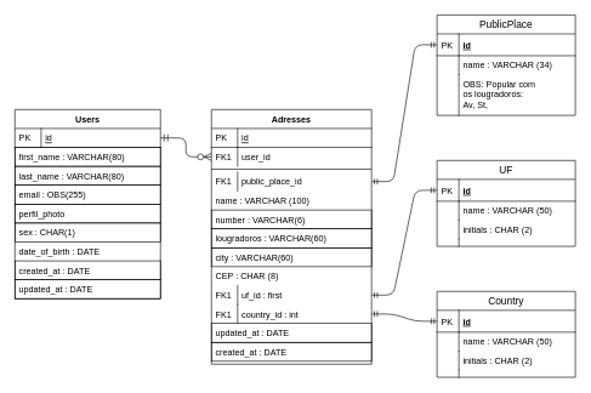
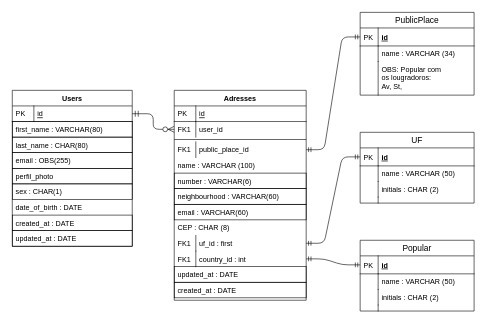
  <mxCell id="0" />
  <mxCell id="1" parent="0" />
  <mxCell id="2" value="" style="edgeStyle=orthogonalEdgeStyle;endArrow=ERzeroToMany;startArrow=ERmandOne;shadow=0;strokeWidth=1;endSize=8;startSize=8;" parent="1" source="51" target="34" edge="1"><mxGeometry width="100" height="100" relative="1" as="geometry"><mxPoint x="310" y="370" as="sourcePoint" /><mxPoint x="300" y="160" as="targetPoint" /></mxGeometry></mxCell>
  <mxCell id="3" value="" style="edgeStyle=entityRelationEdgeStyle;fontSize=12;html=1;endArrow=ERmandOne;startArrow=ERmandOne;exitX=1;exitY=0.5;exitDx=0;exitDy=0;entryX=0;entryY=0.5;entryDx=0;entryDy=0;" edge="1" parent="1" source="44" target="14"><mxGeometry width="100" height="100" relative="1" as="geometry"><mxPoint x="580" y="400" as="sourcePoint" /><mxPoint x="620" y="355" as="targetPoint" /></mxGeometry></mxCell>
  <mxCell id="4" value="" style="edgeStyle=entityRelationEdgeStyle;fontSize=12;html=1;endArrow=ERmandOne;startArrow=ERmandOne;entryX=0;entryY=0.5;entryDx=0;entryDy=0;" edge="1" parent="1" source="37" target="7"><mxGeometry width="100" height="100" relative="1" as="geometry"><mxPoint x="560" y="215" as="sourcePoint" /><mxPoint x="700" y="160" as="targetPoint" /></mxGeometry></mxCell>
  <mxCell id="5" value="" style="edgeStyle=entityRelationEdgeStyle;fontSize=12;html=1;endArrow=ERmandOne;startArrow=ERmandOne;exitX=1;exitY=0.5;exitDx=0;exitDy=0;entryX=0;entryY=0.5;entryDx=0;entryDy=0;" edge="1" parent="1" source="46" target="23"><mxGeometry width="100" height="100" relative="1" as="geometry"><mxPoint x="500" y="520" as="sourcePoint" /><mxPoint x="616" y="520" as="targetPoint" /></mxGeometry></mxCell>
  <mxCell id="6" value="PublicPlace" style="swimlane;fontStyle=0;childLayout=stackLayout;horizontal=1;startSize=26;horizontalStack=0;resizeParent=1;resizeParentMax=0;resizeLast=0;collapsible=1;marginBottom=0;align=center;fontSize=14;strokeColor=#000000;strokeWidth=1;" vertex="1" parent="1"><mxGeometry x="600" y="20" width="190" height="138" as="geometry"><mxRectangle x="630" y="40" width="120" height="26" as="alternateBounds" /></mxGeometry></mxCell>
  <mxCell id="7" value="id" style="shape=partialRectangle;top=0;left=0;right=0;bottom=1;align=left;verticalAlign=middle;fillColor=none;spacingLeft=34;spacingRight=4;overflow=hidden;rotatable=0;points=[[0,0.5],[1,0.5]];portConstraint=eastwest;dropTarget=0;fontStyle=5;fontSize=12;" vertex="1" parent="6"><mxGeometry y="26" width="190" height="30" as="geometry" /></mxCell>
  <mxCell id="8" value="PK" style="shape=partialRectangle;top=0;left=0;bottom=0;fillColor=none;align=left;verticalAlign=middle;spacingLeft=4;spacingRight=4;overflow=hidden;rotatable=0;points=[];portConstraint=eastwest;part=1;fontSize=12;" vertex="1" connectable="0" parent="7"><mxGeometry width="30" height="30" as="geometry" /></mxCell>
  <mxCell id="9" value="name : VARCHAR (34)" style="shape=partialRectangle;top=0;left=0;right=0;bottom=0;align=left;verticalAlign=top;fillColor=none;spacingLeft=34;spacingRight=4;overflow=hidden;rotatable=0;points=[[0,0.5],[1,0.5]];portConstraint=eastwest;dropTarget=0;fontSize=12;" vertex="1" parent="6"><mxGeometry y="56" width="190" height="26" as="geometry" /></mxCell>
  <mxCell id="10" value="" style="shape=partialRectangle;top=0;left=0;bottom=0;fillColor=none;align=left;verticalAlign=top;spacingLeft=4;spacingRight=4;overflow=hidden;rotatable=0;points=[];portConstraint=eastwest;part=1;fontSize=12;" vertex="1" connectable="0" parent="9"><mxGeometry width="30" height="26" as="geometry" /></mxCell>
  <mxCell id="11" value="OBS: Popular com&#10;os lougradoros:&#10;Av, St, &#10;" style="shape=partialRectangle;top=0;left=0;right=0;bottom=0;align=left;verticalAlign=top;fillColor=none;spacingLeft=34;spacingRight=4;overflow=hidden;rotatable=0;points=[[0,0.5],[1,0.5]];portConstraint=eastwest;dropTarget=0;fontSize=12;" vertex="1" parent="6"><mxGeometry y="82" width="190" height="56" as="geometry" /></mxCell>
  <mxCell id="12" value="" style="shape=partialRectangle;top=0;left=0;bottom=0;fillColor=none;align=left;verticalAlign=top;spacingLeft=4;spacingRight=4;overflow=hidden;rotatable=0;points=[];portConstraint=eastwest;part=1;fontSize=12;" vertex="1" connectable="0" parent="11"><mxGeometry width="30" height="56" as="geometry" /></mxCell>
  <mxCell id="13" value="UF" style="swimlane;fontStyle=0;childLayout=stackLayout;horizontal=1;startSize=26;horizontalStack=0;resizeParent=1;resizeParentMax=0;resizeLast=0;collapsible=1;marginBottom=0;align=center;fontSize=14;strokeColor=#000000;strokeWidth=1;" vertex="1" parent="1"><mxGeometry x="600" y="220" width="190" height="118" as="geometry"><mxRectangle x="630" y="240" width="50" height="26" as="alternateBounds" /></mxGeometry></mxCell>
  <mxCell id="14" value="id" style="shape=partialRectangle;top=0;left=0;right=0;bottom=1;align=left;verticalAlign=middle;fillColor=none;spacingLeft=34;spacingRight=4;overflow=hidden;rotatable=0;points=[[0,0.5],[1,0.5]];portConstraint=eastwest;dropTarget=0;fontStyle=5;fontSize=12;" vertex="1" parent="13"><mxGeometry y="26" width="190" height="30" as="geometry" /></mxCell>
  <mxCell id="15" value="PK" style="shape=partialRectangle;top=0;left=0;bottom=0;fillColor=none;align=left;verticalAlign=middle;spacingLeft=4;spacingRight=4;overflow=hidden;rotatable=0;points=[];portConstraint=eastwest;part=1;fontSize=12;" vertex="1" connectable="0" parent="14"><mxGeometry width="30" height="30" as="geometry" /></mxCell>
  <mxCell id="16" value="name : VARCHAR (50)" style="shape=partialRectangle;top=0;left=0;right=0;bottom=0;align=left;verticalAlign=top;fillColor=none;spacingLeft=34;spacingRight=4;overflow=hidden;rotatable=0;points=[[0,0.5],[1,0.5]];portConstraint=eastwest;dropTarget=0;fontSize=12;strokeColor=#000000;" vertex="1" parent="13"><mxGeometry y="56" width="190" height="26" as="geometry" /></mxCell>
  <mxCell id="17" value="" style="shape=partialRectangle;top=0;left=0;bottom=0;fillColor=none;align=left;verticalAlign=top;spacingLeft=4;spacingRight=4;overflow=hidden;rotatable=0;points=[];portConstraint=eastwest;part=1;fontSize=12;" vertex="1" connectable="0" parent="16"><mxGeometry width="30" height="26" as="geometry" /></mxCell>
  <mxCell id="18" value="initials : CHAR (2)" style="shape=partialRectangle;top=0;left=0;right=0;bottom=0;align=left;verticalAlign=top;fillColor=none;spacingLeft=34;spacingRight=4;overflow=hidden;rotatable=0;points=[[0,0.5],[1,0.5]];portConstraint=eastwest;dropTarget=0;fontSize=12;strokeColor=#000000;" vertex="1" parent="13"><mxGeometry y="82" width="190" height="26" as="geometry" /></mxCell>
  <mxCell id="19" value="" style="shape=partialRectangle;top=0;left=0;bottom=0;fillColor=none;align=left;verticalAlign=top;spacingLeft=4;spacingRight=4;overflow=hidden;rotatable=0;points=[];portConstraint=eastwest;part=1;fontSize=12;" vertex="1" connectable="0" parent="18"><mxGeometry width="30" height="26" as="geometry" /></mxCell>
  <mxCell id="20" value="" style="shape=partialRectangle;top=0;left=0;right=0;bottom=0;align=left;verticalAlign=top;fillColor=none;spacingLeft=34;spacingRight=4;overflow=hidden;rotatable=0;points=[[0,0.5],[1,0.5]];portConstraint=eastwest;dropTarget=0;fontSize=12;" vertex="1" parent="13"><mxGeometry y="108" width="190" height="10" as="geometry" /></mxCell>
  <mxCell id="21" value="" style="shape=partialRectangle;top=0;left=0;bottom=0;fillColor=none;align=left;verticalAlign=top;spacingLeft=4;spacingRight=4;overflow=hidden;rotatable=0;points=[];portConstraint=eastwest;part=1;fontSize=12;" vertex="1" connectable="0" parent="20"><mxGeometry width="30" height="10" as="geometry" /></mxCell>
- <mxCell id="22" value="Country" style="swimlane;fontStyle=0;childLayout=stackLayout;horizontal=1;startSize=26;horizontalStack=0;resizeParent=1;resizeParentMax=0;resizeLast=0;collapsible=1;marginBottom=0;align=center;fontSize=14;strokeColor=#000000;strokeWidth=1;" vertex="1" parent="1"><mxGeometry x="600" y="400" width="190" height="118" as="geometry"><mxRectangle x="630" y="440" width="90" height="26" as="alternateBounds" /></mxGeometry></mxCell>
+ <mxCell id="22" value="Popular" style="swimlane;fontStyle=0;childLayout=stackLayout;horizontal=1;startSize=26;horizontalStack=0;resizeParent=1;resizeParentMax=0;resizeLast=0;collapsible=1;marginBottom=0;align=center;fontSize=14;strokeColor=#000000;strokeWidth=1;" vertex="1" parent="1"><mxGeometry x="600" y="400" width="190" height="118" as="geometry"><mxRectangle x="630" y="440" width="90" height="26" as="alternateBounds" /></mxGeometry></mxCell>
  <mxCell id="23" value="id" style="shape=partialRectangle;top=0;left=0;right=0;bottom=1;align=left;verticalAlign=middle;fillColor=none;spacingLeft=34;spacingRight=4;overflow=hidden;rotatable=0;points=[[0,0.5],[1,0.5]];portConstraint=eastwest;dropTarget=0;fontStyle=5;fontSize=12;" vertex="1" parent="22"><mxGeometry y="26" width="190" height="30" as="geometry" /></mxCell>
  <mxCell id="24" value="PK" style="shape=partialRectangle;top=0;left=0;bottom=0;fillColor=none;align=left;verticalAlign=middle;spacingLeft=4;spacingRight=4;overflow=hidden;rotatable=0;points=[];portConstraint=eastwest;part=1;fontSize=12;" vertex="1" connectable="0" parent="23"><mxGeometry width="30" height="30" as="geometry" /></mxCell>
  <mxCell id="25" value="name : VARCHAR (50)" style="shape=partialRectangle;top=0;left=0;right=0;bottom=0;align=left;verticalAlign=top;fillColor=none;spacingLeft=34;spacingRight=4;overflow=hidden;rotatable=0;points=[[0,0.5],[1,0.5]];portConstraint=eastwest;dropTarget=0;fontSize=12;strokeColor=#000000;" vertex="1" parent="22"><mxGeometry y="56" width="190" height="26" as="geometry" /></mxCell>
  <mxCell id="26" value="" style="shape=partialRectangle;top=0;left=0;bottom=0;fillColor=none;align=left;verticalAlign=top;spacingLeft=4;spacingRight=4;overflow=hidden;rotatable=0;points=[];portConstraint=eastwest;part=1;fontSize=12;" vertex="1" connectable="0" parent="25"><mxGeometry width="30" height="26" as="geometry" /></mxCell>
  <mxCell id="27" value="initials : CHAR (2)" style="shape=partialRectangle;top=0;left=0;right=0;bottom=0;align=left;verticalAlign=top;fillColor=none;spacingLeft=34;spacingRight=4;overflow=hidden;rotatable=0;points=[[0,0.5],[1,0.5]];portConstraint=eastwest;dropTarget=0;fontSize=12;strokeColor=#000000;" vertex="1" parent="22"><mxGeometry y="82" width="190" height="26" as="geometry" /></mxCell>
  <mxCell id="28" value="" style="shape=partialRectangle;top=0;left=0;bottom=0;fillColor=none;align=left;verticalAlign=top;spacingLeft=4;spacingRight=4;overflow=hidden;rotatable=0;points=[];portConstraint=eastwest;part=1;fontSize=12;" vertex="1" connectable="0" parent="27"><mxGeometry width="30" height="26" as="geometry" /></mxCell>
  <mxCell id="29" value="" style="shape=partialRectangle;top=0;left=0;right=0;bottom=0;align=left;verticalAlign=top;fillColor=none;spacingLeft=34;spacingRight=4;overflow=hidden;rotatable=0;points=[[0,0.5],[1,0.5]];portConstraint=eastwest;dropTarget=0;fontSize=12;" vertex="1" parent="22"><mxGeometry y="108" width="190" height="10" as="geometry" /></mxCell>
  <mxCell id="30" value="" style="shape=partialRectangle;top=0;left=0;bottom=0;fillColor=none;align=left;verticalAlign=top;spacingLeft=4;spacingRight=4;overflow=hidden;rotatable=0;points=[];portConstraint=eastwest;part=1;fontSize=12;" vertex="1" connectable="0" parent="29"><mxGeometry width="30" height="10" as="geometry" /></mxCell>
  <mxCell id="31" value="Adresses" style="swimlane;fontStyle=1;childLayout=stackLayout;horizontal=1;startSize=26;horizontalStack=0;resizeParent=1;resizeLast=0;collapsible=1;marginBottom=0;rounded=0;shadow=0;strokeWidth=1;" parent="1" vertex="1"><mxGeometry x="290" y="150" width="220" height="350" as="geometry"><mxRectangle x="290" y="170" width="160" height="26" as="alternateBounds" /></mxGeometry></mxCell>
  <mxCell id="32" value="id" style="shape=partialRectangle;top=0;left=0;right=0;bottom=1;align=left;verticalAlign=top;fillColor=none;spacingLeft=40;spacingRight=4;overflow=hidden;rotatable=0;points=[[0,0.5],[1,0.5]];portConstraint=eastwest;dropTarget=0;rounded=0;shadow=0;strokeWidth=1;fontStyle=4" parent="31" vertex="1"><mxGeometry y="26" width="220" height="26" as="geometry" /></mxCell>
  <mxCell id="33" value="PK" style="shape=partialRectangle;top=0;left=0;bottom=0;fillColor=none;align=left;verticalAlign=top;spacingLeft=4;spacingRight=4;overflow=hidden;rotatable=0;points=[];portConstraint=eastwest;part=1;" parent="32" vertex="1" connectable="0"><mxGeometry width="36" height="26" as="geometry" /></mxCell>
  <mxCell id="34" value="user_id" style="shape=partialRectangle;top=0;left=0;right=0;bottom=0;align=left;verticalAlign=top;fillColor=none;spacingLeft=40;spacingRight=4;overflow=hidden;rotatable=0;points=[[0,0.5],[1,0.5]];portConstraint=eastwest;dropTarget=0;rounded=0;shadow=0;strokeWidth=6;strokeColor=#000000;dashed=1;dashPattern=1 1;" parent="31" vertex="1"><mxGeometry y="52" width="220" height="26" as="geometry" /></mxCell>
  <mxCell id="35" value="FK1" style="shape=partialRectangle;top=0;left=0;bottom=0;fillColor=none;align=left;verticalAlign=top;spacingLeft=4;spacingRight=4;overflow=hidden;rotatable=0;points=[];portConstraint=eastwest;part=1;" parent="34" vertex="1" connectable="0"><mxGeometry width="36" height="26" as="geometry" /></mxCell>
  <mxCell id="36" value="" style="line;strokeWidth=1;fillColor=none;align=left;verticalAlign=middle;spacingTop=-1;spacingLeft=3;spacingRight=3;rotatable=0;labelPosition=right;points=[];portConstraint=eastwest;fontSize=12;" vertex="1" parent="31"><mxGeometry y="78" width="220" height="8" as="geometry" /></mxCell>
  <mxCell id="37" value="public_place_id" style="shape=partialRectangle;top=0;left=0;right=0;bottom=0;align=left;verticalAlign=top;fillColor=none;spacingLeft=40;spacingRight=4;overflow=hidden;rotatable=0;points=[[0,0.5],[1,0.5]];portConstraint=eastwest;dropTarget=0;rounded=0;shadow=0;strokeWidth=1;strokeColor=#000000;perimeterSpacing=0;dashed=1;" vertex="1" parent="31"><mxGeometry y="86" width="220" height="26" as="geometry" /></mxCell>
  <mxCell id="38" value="FK1" style="shape=partialRectangle;top=0;left=0;bottom=0;fillColor=none;align=left;verticalAlign=top;spacingLeft=4;spacingRight=4;overflow=hidden;rotatable=0;points=[];portConstraint=eastwest;part=1;" vertex="1" connectable="0" parent="37"><mxGeometry width="36" height="26" as="geometry" /></mxCell>
  <mxCell id="39" value="name : VARCHAR (100)" style="text;strokeColor=none;fillColor=none;spacingLeft=4;spacingRight=4;overflow=hidden;rotatable=0;points=[[0,0.5],[1,0.5]];portConstraint=eastwest;fontSize=12;" vertex="1" parent="31"><mxGeometry y="112" width="220" height="26" as="geometry" /></mxCell>
  <mxCell id="40" value="number : VARCHAR(6)" style="text;strokeColor=#000000;fillColor=none;spacingLeft=4;spacingRight=4;overflow=hidden;rotatable=0;points=[[0,0.5],[1,0.5]];portConstraint=eastwest;fontSize=12;" vertex="1" parent="31"><mxGeometry y="138" width="220" height="26" as="geometry" /></mxCell>
- <mxCell id="41" value="lougradoros : VARCHAR(60)" style="text;strokeColor=#000000;fillColor=none;spacingLeft=4;spacingRight=4;overflow=hidden;rotatable=0;points=[[0,0.5],[1,0.5]];portConstraint=eastwest;fontSize=12;" vertex="1" parent="31"><mxGeometry y="164" width="220" height="26" as="geometry" /></mxCell>
- <mxCell id="42" value="city : VARCHAR(60)" style="text;strokeColor=#000000;fillColor=none;spacingLeft=4;spacingRight=4;overflow=hidden;rotatable=0;points=[[0,0.5],[1,0.5]];portConstraint=eastwest;fontSize=12;" vertex="1" parent="31"><mxGeometry y="190" width="220" height="26" as="geometry" /></mxCell>
+ <mxCell id="41" value="neighbourhood : VARCHAR(60)" style="text;strokeColor=#000000;fillColor=none;spacingLeft=4;spacingRight=4;overflow=hidden;rotatable=0;points=[[0,0.5],[1,0.5]];portConstraint=eastwest;fontSize=12;" vertex="1" parent="31"><mxGeometry y="164" width="220" height="26" as="geometry" /></mxCell>
+ <mxCell id="42" value="email : VARCHAR(60)" style="text;strokeColor=#000000;fillColor=none;spacingLeft=4;spacingRight=4;overflow=hidden;rotatable=0;points=[[0,0.5],[1,0.5]];portConstraint=eastwest;fontSize=12;" vertex="1" parent="31"><mxGeometry y="190" width="220" height="26" as="geometry" /></mxCell>
  <mxCell id="43" value="CEP : CHAR (8)" style="text;strokeColor=none;fillColor=none;spacingLeft=4;spacingRight=4;overflow=hidden;rotatable=0;points=[[0,0.5],[1,0.5]];portConstraint=eastwest;fontSize=12;" vertex="1" parent="31"><mxGeometry y="216" width="220" height="26" as="geometry" /></mxCell>
  <mxCell id="44" value="uf_id : first" style="shape=partialRectangle;top=0;left=0;right=0;bottom=0;align=left;verticalAlign=top;fillColor=none;spacingLeft=40;spacingRight=4;overflow=hidden;rotatable=0;points=[[0,0.5],[1,0.5]];portConstraint=eastwest;dropTarget=0;rounded=0;shadow=0;strokeWidth=1;strokeColor=#000000;" vertex="1" parent="31"><mxGeometry y="242" width="220" height="26" as="geometry" /></mxCell>
  <mxCell id="45" value="FK1" style="shape=partialRectangle;top=0;left=0;bottom=0;fillColor=none;align=left;verticalAlign=top;spacingLeft=4;spacingRight=4;overflow=hidden;rotatable=0;points=[];portConstraint=eastwest;part=1;" vertex="1" connectable="0" parent="44"><mxGeometry width="36" height="26" as="geometry" /></mxCell>
  <mxCell id="46" value="country_id : int" style="shape=partialRectangle;top=0;left=0;right=0;bottom=0;align=left;verticalAlign=top;fillColor=none;spacingLeft=40;spacingRight=4;overflow=hidden;rotatable=0;points=[[0,0.5],[1,0.5]];portConstraint=eastwest;dropTarget=0;rounded=0;shadow=0;strokeWidth=1;strokeColor=#000000;" vertex="1" parent="31"><mxGeometry y="268" width="220" height="26" as="geometry" /></mxCell>
  <mxCell id="47" value="FK1" style="shape=partialRectangle;top=0;left=0;bottom=0;fillColor=none;align=left;verticalAlign=top;spacingLeft=4;spacingRight=4;overflow=hidden;rotatable=0;points=[];portConstraint=eastwest;part=1;" vertex="1" connectable="0" parent="46"><mxGeometry width="36" height="26" as="geometry" /></mxCell>
  <mxCell id="48" value="updated_at : DATE&#10;" style="text;strokeColor=#000000;fillColor=none;spacingLeft=4;spacingRight=4;overflow=hidden;rotatable=0;points=[[0,0.5],[1,0.5]];portConstraint=eastwest;fontSize=12;" vertex="1" parent="31"><mxGeometry y="294" width="220" height="26" as="geometry" /></mxCell>
  <mxCell id="49" value="created_at : DATE&#10;&#10;" style="text;strokeColor=#000000;fillColor=none;spacingLeft=4;spacingRight=4;overflow=hidden;rotatable=0;points=[[0,0.5],[1,0.5]];portConstraint=eastwest;fontSize=12;" vertex="1" parent="31"><mxGeometry y="320" width="220" height="26" as="geometry" /></mxCell>
  <mxCell id="50" value="Users" style="swimlane;fontStyle=1;childLayout=stackLayout;horizontal=1;startSize=26;horizontalStack=0;resizeParent=1;resizeLast=0;collapsible=1;marginBottom=0;rounded=0;shadow=0;strokeWidth=1;direction=east;" parent="1" vertex="1"><mxGeometry x="20" y="150" width="200" height="260" as="geometry"><mxRectangle x="20" y="170" width="160" height="26" as="alternateBounds" /></mxGeometry></mxCell>
  <mxCell id="51" value="id" style="shape=partialRectangle;top=0;left=0;right=0;bottom=1;align=left;verticalAlign=top;fillColor=none;spacingLeft=40;spacingRight=4;overflow=hidden;rotatable=0;points=[[0,0.5],[1,0.5]];portConstraint=eastwest;dropTarget=0;rounded=0;shadow=0;strokeWidth=1;fontStyle=4" parent="50" vertex="1"><mxGeometry y="26" width="200" height="26" as="geometry" /></mxCell>
  <mxCell id="52" value="PK" style="shape=partialRectangle;top=0;left=0;bottom=0;fillColor=none;align=left;verticalAlign=top;spacingLeft=4;spacingRight=4;overflow=hidden;rotatable=0;points=[];portConstraint=eastwest;part=1;" parent="51" vertex="1" connectable="0"><mxGeometry width="36" height="26" as="geometry" /></mxCell>
  <mxCell id="53" value="first_name : VARCHAR(80)&#10;" style="text;strokeColor=#000000;fillColor=none;spacingLeft=4;spacingRight=4;overflow=hidden;rotatable=0;points=[[0,0.5],[1,0.5]];portConstraint=eastwest;fontSize=12;" vertex="1" parent="50"><mxGeometry y="52" width="200" height="26" as="geometry" /></mxCell>
- <mxCell id="54" value="last_name : VARCHAR(80)" style="text;strokeColor=#000000;fillColor=none;spacingLeft=4;spacingRight=4;overflow=hidden;rotatable=0;points=[[0,0.5],[1,0.5]];portConstraint=eastwest;fontSize=12;" vertex="1" parent="50"><mxGeometry y="78" width="200" height="26" as="geometry" /></mxCell>
+ <mxCell id="54" value="last_name : CHAR(80)" style="text;strokeColor=#000000;fillColor=none;spacingLeft=4;spacingRight=4;overflow=hidden;rotatable=0;points=[[0,0.5],[1,0.5]];portConstraint=eastwest;fontSize=12;" vertex="1" parent="50"><mxGeometry y="78" width="200" height="26" as="geometry" /></mxCell>
  <mxCell id="55" value="email : OBS(255)" style="text;strokeColor=#000000;fillColor=none;spacingLeft=4;spacingRight=4;overflow=hidden;rotatable=0;points=[[0,0.5],[1,0.5]];portConstraint=eastwest;fontSize=12;" vertex="1" parent="50"><mxGeometry y="104" width="200" height="26" as="geometry" /></mxCell>
  <mxCell id="56" value="perfil_photo" style="text;strokeColor=#000000;fillColor=none;spacingLeft=4;spacingRight=4;overflow=hidden;rotatable=0;points=[[0,0.5],[1,0.5]];portConstraint=eastwest;fontSize=12;" vertex="1" parent="50"><mxGeometry y="130" width="200" height="26" as="geometry" /></mxCell>
  <mxCell id="57" value="sex : CHAR(1)" style="text;strokeColor=#000000;fillColor=none;spacingLeft=4;spacingRight=4;overflow=hidden;rotatable=0;points=[[0,0.5],[1,0.5]];portConstraint=eastwest;fontSize=12;" vertex="1" parent="50"><mxGeometry y="156" width="200" height="26" as="geometry" /></mxCell>
  <mxCell id="58" value="date_of_birth : DATE" style="text;strokeColor=none;fillColor=none;spacingLeft=4;spacingRight=4;overflow=hidden;rotatable=0;points=[[0,0.5],[1,0.5]];portConstraint=eastwest;fontSize=12;" vertex="1" parent="50"><mxGeometry y="182" width="200" height="26" as="geometry" /></mxCell>
  <mxCell id="59" value="created_at : DATE&#10;&#10;" style="text;strokeColor=#000000;fillColor=none;spacingLeft=4;spacingRight=4;overflow=hidden;rotatable=0;points=[[0,0.5],[1,0.5]];portConstraint=eastwest;fontSize=12;" vertex="1" parent="50"><mxGeometry y="208" width="200" height="26" as="geometry" /></mxCell>
  <mxCell id="60" value="updated_at : DATE&#10;" style="text;strokeColor=#000000;fillColor=none;spacingLeft=4;spacingRight=4;overflow=hidden;rotatable=0;points=[[0,0.5],[1,0.5]];portConstraint=eastwest;fontSize=12;" vertex="1" parent="50"><mxGeometry y="234" width="200" height="26" as="geometry" /></mxCell>
